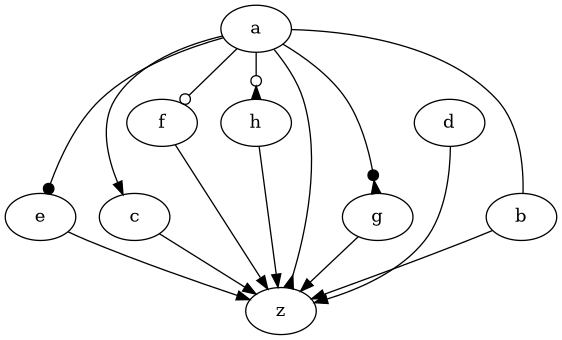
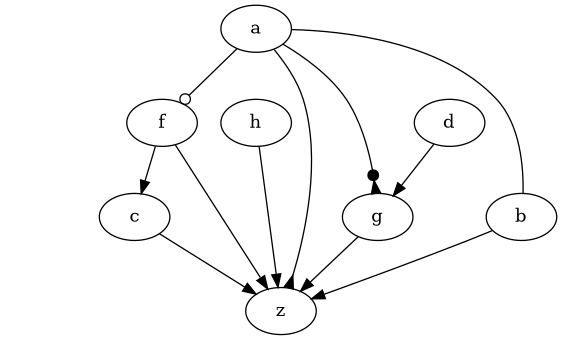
  digraph {
    a
    b
    c
-   e
    f
    g
    h
    z
    d
    a -> b [arrowhead=none]
-   a -> c [arrowhead=normal]
-   a -> e [arrowhead=dot]
+   f -> c [arrowhead=normal]
    a -> f [arrowhead=odot]
    a -> g [arrowhead=invdot]
-   a -> h [arrowhead=invodot]
    a -> z [arrowhead=inv]
    b -> z [arrowtail=none]
    c -> z [arrowtail=normal]
-   e -> z [arrowtail=dot]
    f -> z [arrowtail=odot]
    g -> z [arrowtail=invdot]
    h -> z [arrowtail=invodot]
-   d -> z [arrowtail=inv]
+   d -> g [arrowtail=inv]
  }
